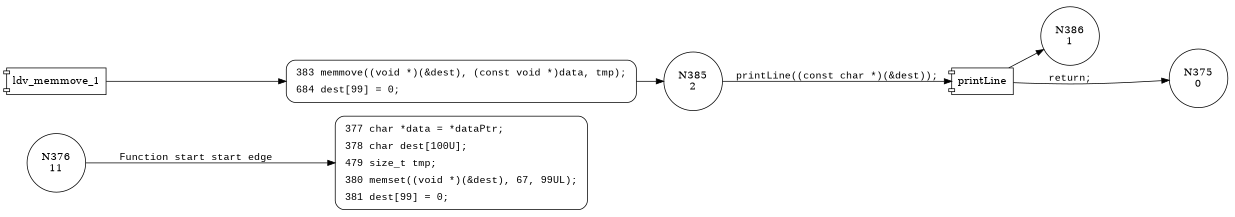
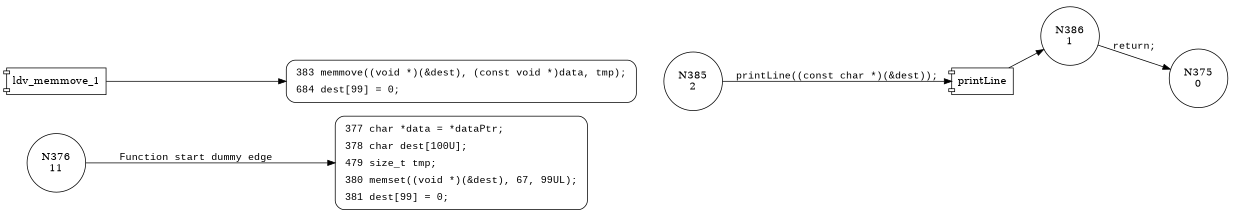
  digraph {
    rankdir=LR
    node [shape=circle]
    edge [fontname="Courier New"]
    n1 [label="N376\n11"]
    n2 [fillcolor=white fontname="Courier New" label=<<table border="0" cellborder="0" cellpadding="3" bgcolor="white"><tr><td align="right">377</td><td align="left">char *data = *dataPtr;</td></tr><tr><td align="right">378</td><td align="left">char dest[100U];</td></tr><tr><td align="right">479</td><td align="left">size_t tmp;</td></tr><tr><td align="right">380</td><td align="left">memset((void *)(&amp;dest), 67, 99UL);</td></tr><tr><td align="right">381</td><td align="left">dest[99] = 0;</td></tr></table>> penwidth=1 shape=Mrecord style="filled,bold"]
    n3 [label=ldv_memmove_1 shape=component]
    n4 [fillcolor=white fontname="Courier New" label=<<table border="0" cellborder="0" cellpadding="3" bgcolor="white"><tr><td align="right">383</td><td align="left">memmove((void *)(&amp;dest), (const void *)data, tmp);</td></tr><tr><td align="right">684</td><td align="left">dest[99] = 0;</td></tr></table>> penwidth=1 shape=Mrecord style="filled,bold"]
    n5 [label="N385\n2"]
    n6 [label=printLine shape=component]
    n7 [label="N386\n1"]
    n8 [label="N375\n0"]
-   n1 -> n2 [label="Function start start edge"]
+   n1 -> n2 [label="Function start dummy edge"]
    n3 -> n4
-   n4 -> n5 [fontname=""]
    n5 -> n6 [label="printLine((const char *)(&dest));"]
    n6 -> n7
-   n6 -> n8 [label="return;"]
+   n7 -> n8 [label="return;"]
  }
